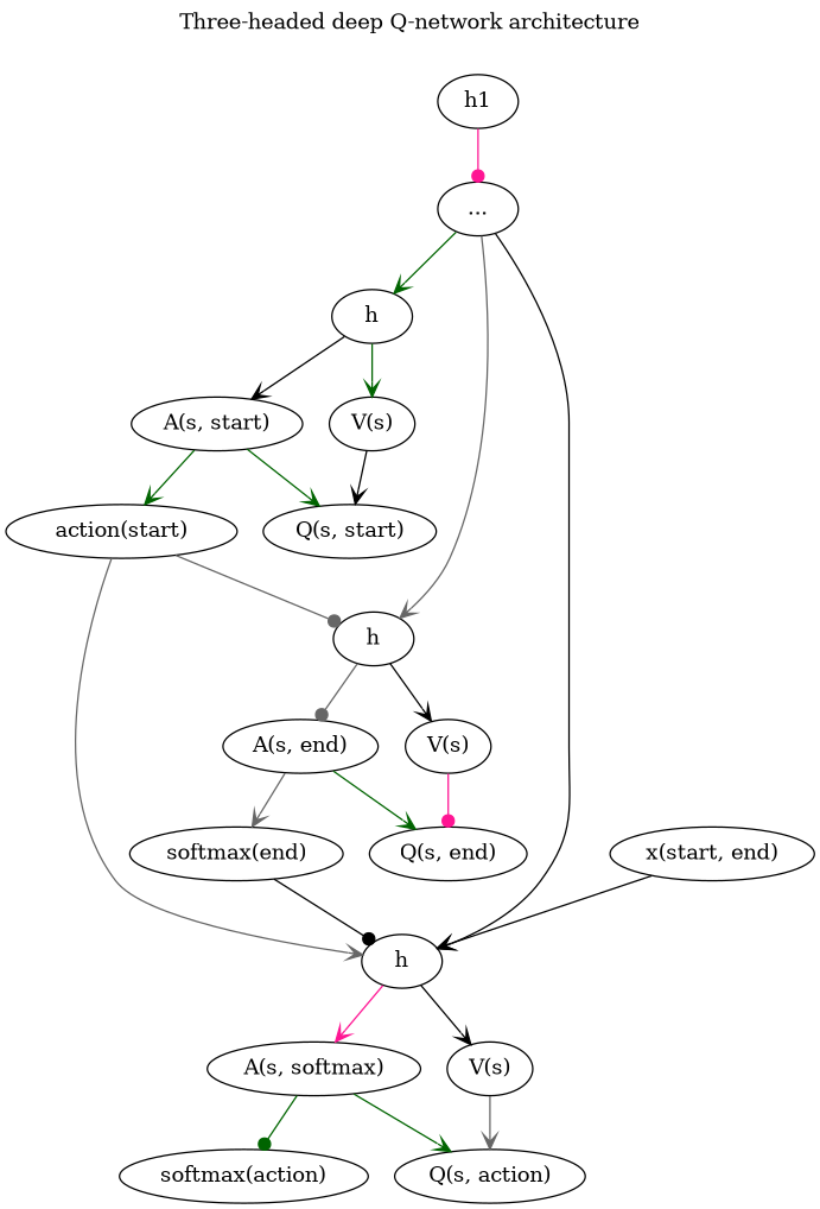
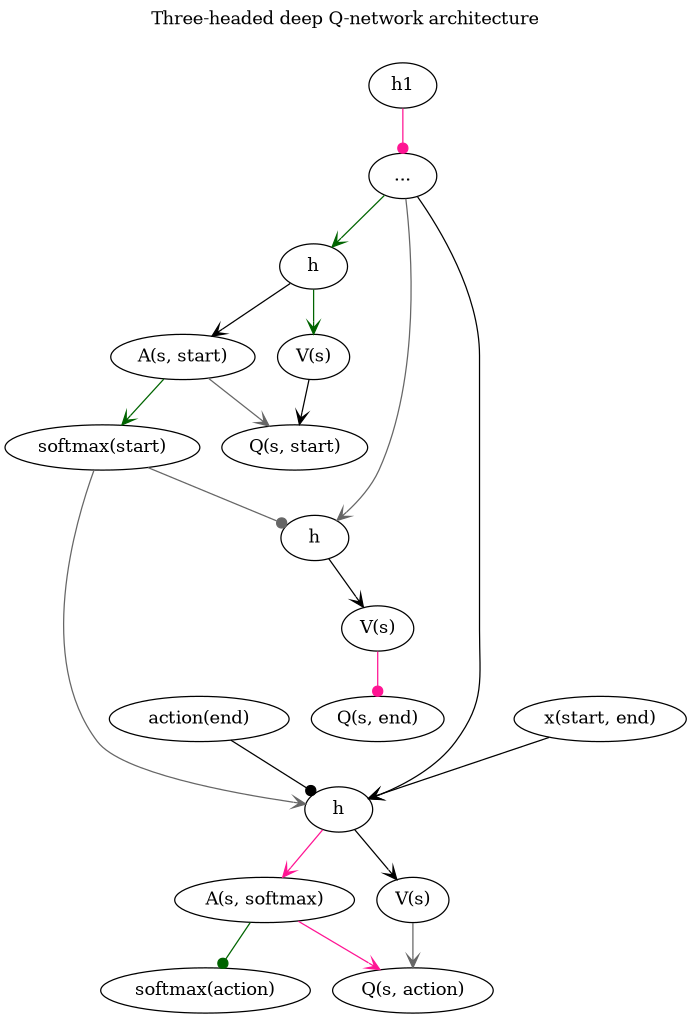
  digraph {
    label="Three-headed deep Q-network architecture"
    labelloc=top
    edge [arrowhead=vee color=gray40]
    n1 [label=h1]
    n2 [label="..."]
    n3 [label=h]
    n4 [label=h]
    n5 [label=h]
    n6 [label="A(s, start)"]
    n7 [label="V(s)"]
-   n8 [label="A(s, end)"]
    n9 [label="V(s)"]
    n10 [label="A(s, softmax)"]
    n11 [label="V(s)"]
-   n12 [label="action(start)"]
+   n12 [label="softmax(start)"]
    n13 [label="Q(s, start)"]
-   n14 [label="softmax(end)"]
+   n14 [label="action(end)"]
    n15 [label="Q(s, end)"]
    n16 [label="softmax(action)"]
    n17 [label="Q(s, action)"]
    n18 [label="x(start, end)"]
    n1 -> n2 [arrowhead=dot color=deeppink]
    n2 -> n3 [color=darkgreen]
    n2 -> n4
    n2 -> n5 [color=black]
    n3 -> n6 [color=black]
    n3 -> n7 [color=darkgreen]
-   n4 -> n8 [arrowhead=dot]
    n4 -> n9 [color=black]
    n5 -> n10 [color=deeppink]
    n5 -> n11 [color=black]
    n6 -> n12 [color=darkgreen]
-   n6 -> n13 [color=darkgreen]
+   n6 -> n13
    n7 -> n13 [color=black]
-   n8 -> n14
-   n8 -> n15 [color=darkgreen]
    n9 -> n15 [arrowhead=dot color=deeppink]
    n10 -> n16 [arrowhead=dot color=darkgreen]
-   n10 -> n17 [color=darkgreen]
+   n10 -> n17 [color=deeppink]
    n11 -> n17
    n12 -> n4 [arrowhead=dot]
    n12 -> n5
    n14 -> n5 [arrowhead=dot color=black]
    n18 -> n5 [color=black]
  }
